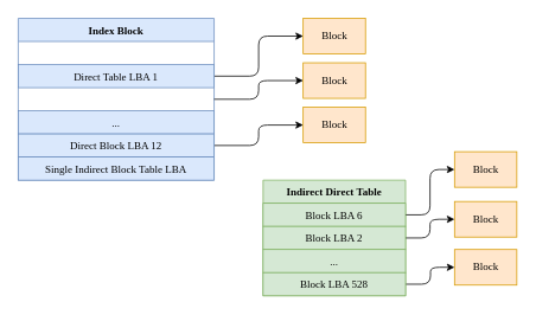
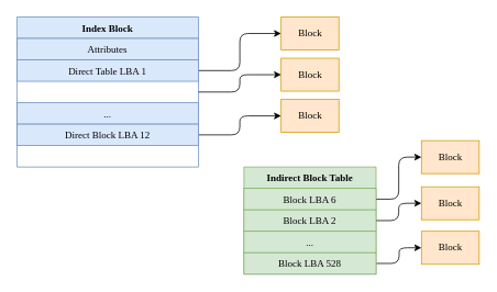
  <mxCell id="0" />
  <mxCell id="1" parent="0" />
  <mxCell id="2" value="" style="group;movable=0;resizable=0;rotatable=0;deletable=0;editable=0;connectable=0;" vertex="1" connectable="0" parent="1"><mxGeometry x="20" y="20" width="560" height="312" as="geometry" /></mxCell>
  <mxCell id="3" value="Block" style="html=1;strokeColor=#d79b00;fontFamily=Verdana;fillColor=#ffe6cc;movable=1;resizable=1;rotatable=1;deletable=1;editable=1;connectable=1;container=0;" vertex="1" parent="2"><mxGeometry x="490" y="260" width="70" height="40" as="geometry" /></mxCell>
  <mxCell id="4" style="edgeStyle=elbowEdgeStyle;html=1;entryX=0;entryY=0.5;entryDx=0;entryDy=0;" edge="1" parent="2" source="25" target="3"><mxGeometry relative="1" as="geometry" /></mxCell>
  <mxCell id="5" value="Index Block" style="swimlane;fontStyle=1;align=center;verticalAlign=top;childLayout=stackLayout;horizontal=1;startSize=26;horizontalStack=0;resizeParent=1;resizeParentMax=0;resizeLast=0;collapsible=1;marginBottom=0;fontFamily=Verdana;strokeColor=#6c8ebf;fillColor=#dae8fc;movable=1;resizable=1;rotatable=1;deletable=1;editable=1;connectable=1;container=0;" parent="2" vertex="1"><mxGeometry width="220" height="182" as="geometry" /></mxCell>
  <mxCell id="6" value="Block" style="html=1;strokeColor=#d79b00;fontFamily=Verdana;fillColor=#ffe6cc;movable=1;resizable=1;rotatable=1;deletable=1;editable=1;connectable=1;container=0;" parent="2" vertex="1"><mxGeometry x="320" width="70" height="40" as="geometry" /></mxCell>
  <mxCell id="7" value="Block" style="html=1;strokeColor=#d79b00;fontFamily=Verdana;fillColor=#ffe6cc;movable=1;resizable=1;rotatable=1;deletable=1;editable=1;connectable=1;container=0;" parent="2" vertex="1"><mxGeometry x="320" y="50" width="70" height="40" as="geometry" /></mxCell>
  <mxCell id="8" value="Block" style="html=1;strokeColor=#d79b00;fontFamily=Verdana;fillColor=#ffe6cc;movable=1;resizable=1;rotatable=1;deletable=1;editable=1;connectable=1;container=0;" parent="2" vertex="1"><mxGeometry x="320" y="100" width="70" height="40" as="geometry" /></mxCell>
  <mxCell id="9" style="edgeStyle=orthogonalEdgeStyle;html=1;entryX=0;entryY=0.5;entryDx=0;entryDy=0;fontFamily=Verdana;movable=1;resizable=1;rotatable=1;deletable=1;editable=1;connectable=1;" parent="2" source="5" target="7" edge="1"><mxGeometry relative="1" as="geometry" /></mxCell>
  <mxCell id="10" style="edgeStyle=orthogonalEdgeStyle;html=1;entryX=0;entryY=0.5;entryDx=0;entryDy=0;fontFamily=Verdana;movable=1;resizable=1;rotatable=1;deletable=1;editable=1;connectable=1;" parent="2" source="18" target="6" edge="1"><mxGeometry relative="1" as="geometry" /></mxCell>
  <mxCell id="11" style="edgeStyle=orthogonalEdgeStyle;html=1;fontFamily=Verdana;movable=1;resizable=1;rotatable=1;deletable=1;editable=1;connectable=1;" parent="2" source="20" target="8" edge="1"><mxGeometry relative="1" as="geometry" /></mxCell>
- <mxCell id="12" value="Indirect Direct Table" style="swimlane;fontStyle=1;align=center;verticalAlign=top;childLayout=stackLayout;horizontal=1;startSize=26;horizontalStack=0;resizeParent=1;resizeParentMax=0;resizeLast=0;collapsible=1;marginBottom=0;strokeColor=#82b366;fontFamily=Verdana;fillColor=#d5e8d4;movable=1;resizable=1;rotatable=1;deletable=1;editable=1;connectable=1;container=0;" parent="2" vertex="1"><mxGeometry x="275" y="182" width="160" height="130" as="geometry" /></mxCell>
+ <mxCell id="12" value="Indirect Block Table" style="swimlane;fontStyle=1;align=center;verticalAlign=top;childLayout=stackLayout;horizontal=1;startSize=26;horizontalStack=0;resizeParent=1;resizeParentMax=0;resizeLast=0;collapsible=1;marginBottom=0;strokeColor=#82b366;fontFamily=Verdana;fillColor=#d5e8d4;movable=1;resizable=1;rotatable=1;deletable=1;editable=1;connectable=1;container=0;" parent="2" vertex="1"><mxGeometry x="275" y="182" width="160" height="130" as="geometry" /></mxCell>
  <mxCell id="13" value="Block" style="html=1;strokeColor=#d79b00;fontFamily=Verdana;fillColor=#ffe6cc;movable=1;resizable=1;rotatable=1;deletable=1;editable=1;connectable=1;container=0;" parent="2" vertex="1"><mxGeometry x="490" y="150" width="70" height="40" as="geometry" /></mxCell>
  <mxCell id="14" value="Block" style="html=1;strokeColor=#d79b00;fontFamily=Verdana;fillColor=#ffe6cc;movable=1;resizable=1;rotatable=1;deletable=1;editable=1;connectable=1;container=0;" parent="2" vertex="1"><mxGeometry x="490" y="206" width="70" height="40" as="geometry" /></mxCell>
  <mxCell id="15" style="edgeStyle=orthogonalEdgeStyle;html=1;entryX=0;entryY=0.5;entryDx=0;entryDy=0;fontFamily=Verdana;movable=1;resizable=1;rotatable=1;deletable=1;editable=1;connectable=1;" parent="2" source="22" target="13" edge="1"><mxGeometry relative="1" as="geometry" /></mxCell>
  <mxCell id="16" style="edgeStyle=orthogonalEdgeStyle;html=1;entryX=0;entryY=0.5;entryDx=0;entryDy=0;fontFamily=Verdana;movable=1;resizable=1;rotatable=1;deletable=1;editable=1;connectable=1;" parent="2" source="23" target="14" edge="1"><mxGeometry relative="1" as="geometry" /></mxCell>
+ <mxCell id="17" value="Attributes" style="text;strokeColor=#6c8ebf;fillColor=#dae8fc;align=center;verticalAlign=top;spacingLeft=4;spacingRight=4;overflow=hidden;rotatable=1;points=[[0,0.5],[1,0.5]];portConstraint=eastwest;fontFamily=Verdana;movable=1;resizable=1;deletable=1;editable=1;connectable=1;container=0;" parent="2" vertex="1"><mxGeometry y="26" width="220" height="26" as="geometry" /></mxCell>
  <mxCell id="18" value="Direct Table LBA 1" style="text;strokeColor=#6c8ebf;fillColor=#dae8fc;align=center;verticalAlign=top;spacingLeft=4;spacingRight=4;overflow=hidden;rotatable=1;points=[[0,0.5],[1,0.5]];portConstraint=eastwest;fontFamily=Verdana;movable=1;resizable=1;deletable=1;editable=1;connectable=1;container=0;" parent="2" vertex="1"><mxGeometry y="52" width="220" height="26" as="geometry" /></mxCell>
  <mxCell id="19" value="..." style="text;strokeColor=#6c8ebf;fillColor=#dae8fc;align=center;verticalAlign=top;spacingLeft=4;spacingRight=4;overflow=hidden;rotatable=1;points=[[0,0.5],[1,0.5]];portConstraint=eastwest;fontFamily=Verdana;movable=1;resizable=1;deletable=1;editable=1;connectable=1;container=0;" parent="2" vertex="1"><mxGeometry y="104" width="220" height="26" as="geometry" /></mxCell>
  <mxCell id="20" value="Direct Block LBA 12" style="text;strokeColor=#6c8ebf;fillColor=#dae8fc;align=center;verticalAlign=top;spacingLeft=4;spacingRight=4;overflow=hidden;rotatable=1;points=[[0,0.5],[1,0.5]];portConstraint=eastwest;fontFamily=Verdana;movable=1;resizable=1;deletable=1;editable=1;connectable=1;container=0;" parent="2" vertex="1"><mxGeometry y="130" width="220" height="26" as="geometry" /></mxCell>
- <mxCell id="21" value="Single Indirect Block Table LBA" style="text;strokeColor=#6c8ebf;fillColor=#dae8fc;align=center;verticalAlign=top;spacingLeft=4;spacingRight=4;overflow=hidden;rotatable=1;points=[[0,0.5],[1,0.5]];portConstraint=eastwest;fontFamily=Verdana;movable=1;resizable=1;deletable=1;editable=1;connectable=1;container=0;" parent="2" vertex="1"><mxGeometry y="156" width="220" height="26" as="geometry" /></mxCell>
  <mxCell id="22" value="Block LBA 6" style="text;strokeColor=#82b366;fillColor=#d5e8d4;align=center;verticalAlign=top;spacingLeft=4;spacingRight=4;overflow=hidden;rotatable=1;points=[[0,0.5],[1,0.5]];portConstraint=eastwest;fontFamily=Verdana;movable=1;resizable=1;deletable=1;editable=1;connectable=1;container=0;" parent="2" vertex="1"><mxGeometry x="275" y="208" width="160" height="26" as="geometry" /></mxCell>
  <mxCell id="23" value="Block LBA 2" style="text;strokeColor=#82b366;fillColor=#d5e8d4;align=center;verticalAlign=top;spacingLeft=4;spacingRight=4;overflow=hidden;rotatable=1;points=[[0,0.5],[1,0.5]];portConstraint=eastwest;fontFamily=Verdana;movable=1;resizable=1;deletable=1;editable=1;connectable=1;container=0;" parent="2" vertex="1"><mxGeometry x="275" y="234" width="160" height="26" as="geometry" /></mxCell>
  <mxCell id="24" value="..." style="text;strokeColor=#82b366;fillColor=#d5e8d4;align=center;verticalAlign=top;spacingLeft=4;spacingRight=4;overflow=hidden;rotatable=1;points=[[0,0.5],[1,0.5]];portConstraint=eastwest;fontFamily=Verdana;movable=1;resizable=1;deletable=1;editable=1;connectable=1;container=0;" parent="2" vertex="1"><mxGeometry x="275" y="260" width="160" height="26" as="geometry" /></mxCell>
  <mxCell id="25" value="Block LBA 528" style="text;strokeColor=#82b366;fillColor=#d5e8d4;align=center;verticalAlign=top;spacingLeft=4;spacingRight=4;overflow=hidden;rotatable=1;points=[[0,0.5],[1,0.5]];portConstraint=eastwest;fontFamily=Verdana;movable=1;resizable=1;deletable=1;editable=1;connectable=1;container=0;" vertex="1" parent="2"><mxGeometry x="275" y="286" width="160" height="26" as="geometry" /></mxCell>
